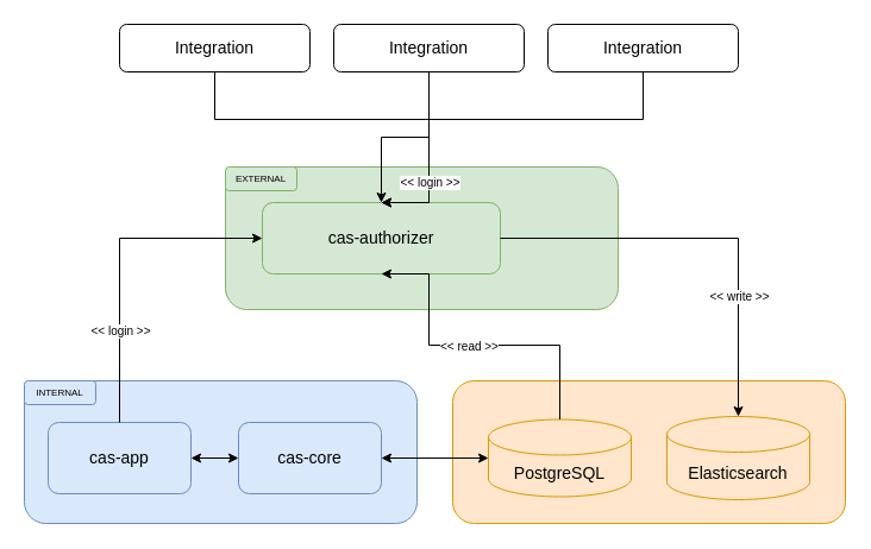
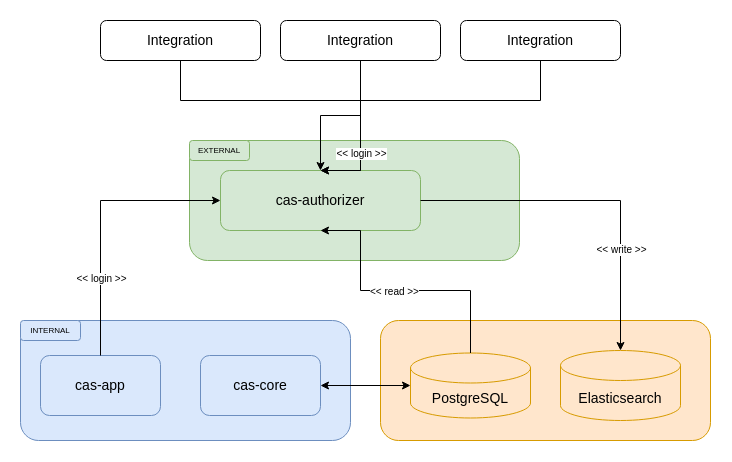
  <mxCell id="0" />
  <mxCell id="1" parent="0" />
  <mxCell id="2" value="" style="rounded=1;whiteSpace=wrap;html=1;fontSize=14;fillColor=#d5e8d4;strokeColor=#82b366;" parent="1" vertex="1"><mxGeometry x="189" y="140" width="330" height="120" as="geometry" /></mxCell>
  <mxCell id="3" value="" style="edgeStyle=orthogonalEdgeStyle;rounded=0;orthogonalLoop=1;jettySize=auto;html=1;fontSize=10;startArrow=classic;startFill=1;endArrow=none;endFill=0;exitX=0.5;exitY=0;exitDx=0;exitDy=0;" parent="1" source="12" target="15" edge="1"><mxGeometry relative="1" as="geometry"><mxPoint x="360" y="110" as="sourcePoint" /></mxGeometry></mxCell>
  <mxCell id="4" value="" style="rounded=1;whiteSpace=wrap;html=1;fontSize=14;fillColor=#ffe6cc;strokeColor=#d79b00;" parent="1" vertex="1"><mxGeometry x="380" y="320" width="330" height="120" as="geometry" /></mxCell>
  <mxCell id="5" value="" style="rounded=1;whiteSpace=wrap;html=1;fontSize=14;fillColor=#dae8fc;strokeColor=#6c8ebf;" parent="1" vertex="1"><mxGeometry x="20" y="320" width="330" height="120" as="geometry" /></mxCell>
- <mxCell id="6" value="" style="edgeStyle=orthogonalEdgeStyle;rounded=0;orthogonalLoop=1;jettySize=auto;html=1;fontSize=14;startArrow=classic;startFill=1;" parent="1" source="7" target="8" edge="1"><mxGeometry relative="1" as="geometry" /></mxCell>
  <mxCell id="7" value="cas-app" style="rounded=1;whiteSpace=wrap;html=1;fontSize=14;fillColor=#dae8fc;strokeColor=#6c8ebf;" parent="1" vertex="1"><mxGeometry x="40" y="355" width="120" height="60" as="geometry" /></mxCell>
  <mxCell id="8" value="cas-core" style="rounded=1;whiteSpace=wrap;html=1;fontSize=14;fillColor=#dae8fc;strokeColor=#6c8ebf;" parent="1" vertex="1"><mxGeometry x="200" y="355" width="120" height="60" as="geometry" /></mxCell>
  <mxCell id="9" value="" style="edgeStyle=orthogonalEdgeStyle;rounded=0;orthogonalLoop=1;jettySize=auto;html=1;fontSize=14;startArrow=classic;startFill=1;" parent="1" source="10" target="8" edge="1"><mxGeometry relative="1" as="geometry" /></mxCell>
  <mxCell id="10" value="PostgreSQL" style="shape=cylinder3;whiteSpace=wrap;html=1;boundedLbl=1;backgroundOutline=1;size=15;rounded=1;fontSize=14;fillColor=#ffe6cc;strokeColor=#d79b00;" parent="1" vertex="1"><mxGeometry x="410" y="352.5" width="120" height="65" as="geometry" /></mxCell>
  <mxCell id="11" value="Elasticsearch" style="shape=cylinder3;whiteSpace=wrap;html=1;boundedLbl=1;backgroundOutline=1;size=15;rounded=1;fontSize=14;fillColor=#ffe6cc;strokeColor=#d79b00;" parent="1" vertex="1"><mxGeometry x="560" y="350" width="120" height="70" as="geometry" /></mxCell>
  <mxCell id="12" value="cas-authorizer" style="rounded=1;whiteSpace=wrap;html=1;fontSize=14;fillColor=#d5e8d4;strokeColor=#82b366;" parent="1" vertex="1"><mxGeometry x="220" y="170" width="200" height="60" as="geometry" /></mxCell>
  <mxCell id="13" value="" style="edgeStyle=orthogonalEdgeStyle;rounded=0;orthogonalLoop=1;jettySize=auto;html=1;fontSize=10;startArrow=none;startFill=0;endArrow=classic;endFill=1;entryX=0.5;entryY=0;entryDx=0;entryDy=0;" parent="1" source="14" target="12" edge="1"><mxGeometry relative="1" as="geometry"><Array as="points"><mxPoint x="180" y="100" /><mxPoint x="360" y="100" /></Array></mxGeometry></mxCell>
  <mxCell id="14" value="Integration" style="rounded=1;whiteSpace=wrap;html=1;fontSize=14;" parent="1" vertex="1"><mxGeometry x="100" y="20" width="160" height="40" as="geometry" /></mxCell>
  <mxCell id="15" value="Integration" style="rounded=1;whiteSpace=wrap;html=1;fontSize=14;" parent="1" vertex="1"><mxGeometry x="280" y="20" width="160" height="40" as="geometry" /></mxCell>
  <mxCell id="16" value="" style="edgeStyle=orthogonalEdgeStyle;rounded=0;orthogonalLoop=1;jettySize=auto;html=1;fontSize=10;startArrow=none;startFill=0;endArrow=classic;endFill=1;entryX=0.5;entryY=0;entryDx=0;entryDy=0;" parent="1" source="18" target="12" edge="1"><mxGeometry relative="1" as="geometry"><Array as="points"><mxPoint x="540" y="100" /><mxPoint x="360" y="100" /></Array></mxGeometry></mxCell>
  <mxCell id="17" value="&amp;lt;&amp;lt; login &amp;gt;&amp;gt;" style="edgeLabel;html=1;align=center;verticalAlign=middle;resizable=0;points=[];fontSize=10;" parent="16" vertex="1" connectable="0"><mxGeometry x="0.574" y="-2" relative="1" as="geometry"><mxPoint x="2" y="12" as="offset" /></mxGeometry></mxCell>
  <mxCell id="18" value="Integration" style="rounded=1;whiteSpace=wrap;html=1;fontSize=14;" parent="1" vertex="1"><mxGeometry x="460" y="20" width="160" height="40" as="geometry" /></mxCell>
  <mxCell id="19" value="" style="edgeStyle=orthogonalEdgeStyle;rounded=0;orthogonalLoop=1;jettySize=auto;html=1;fontSize=10;startArrow=none;startFill=0;entryX=0.5;entryY=1;entryDx=0;entryDy=0;exitX=0.5;exitY=0;exitDx=0;exitDy=0;exitPerimeter=0;" parent="1" source="10" target="12" edge="1"><mxGeometry relative="1" as="geometry"><mxPoint x="500" y="300" as="sourcePoint" /><Array as="points"><mxPoint x="470" y="290" /><mxPoint x="360" y="290" /></Array></mxGeometry></mxCell>
  <mxCell id="20" value="&amp;lt;&amp;lt; read &amp;gt;&amp;gt;" style="edgeLabel;html=1;align=center;verticalAlign=middle;resizable=0;points=[];fontSize=10;" parent="19" vertex="1" connectable="0"><mxGeometry x="0.216" relative="1" as="geometry"><mxPoint x="27" as="offset" /></mxGeometry></mxCell>
  <mxCell id="21" value="" style="edgeStyle=orthogonalEdgeStyle;rounded=0;orthogonalLoop=1;jettySize=auto;html=1;fontSize=10;startArrow=none;startFill=0;endArrow=classic;endFill=1;entryX=0;entryY=0.5;entryDx=0;entryDy=0;exitX=0.5;exitY=0;exitDx=0;exitDy=0;" parent="1" source="7" target="12" edge="1"><mxGeometry relative="1" as="geometry"><mxPoint x="635" y="370" as="sourcePoint" /><mxPoint x="430" y="200" as="targetPoint" /></mxGeometry></mxCell>
  <mxCell id="22" value="&amp;lt;&amp;lt; login &amp;gt;&amp;gt;" style="edgeLabel;html=1;align=center;verticalAlign=middle;resizable=0;points=[];fontSize=10;" parent="21" vertex="1" connectable="0"><mxGeometry x="-0.203" y="-1" relative="1" as="geometry"><mxPoint x="-1" y="32" as="offset" /></mxGeometry></mxCell>
  <mxCell id="23" value="" style="edgeStyle=orthogonalEdgeStyle;rounded=0;orthogonalLoop=1;jettySize=auto;html=1;fontSize=10;startArrow=classic;startFill=1;endArrow=none;endFill=0;entryX=1;entryY=0.5;entryDx=0;entryDy=0;exitX=0.5;exitY=0;exitDx=0;exitDy=0;exitPerimeter=0;" parent="1" source="11" target="12" edge="1"><mxGeometry relative="1" as="geometry" /></mxCell>
  <mxCell id="24" value="&amp;lt;&amp;lt; write &amp;gt;&amp;gt;" style="edgeLabel;html=1;align=center;verticalAlign=middle;resizable=0;points=[];fontSize=10;" parent="23" vertex="1" connectable="0"><mxGeometry x="-0.387" y="-2" relative="1" as="geometry"><mxPoint x="-2" y="5" as="offset" /></mxGeometry></mxCell>
  <mxCell id="25" value="INTERNAL" style="rounded=1;whiteSpace=wrap;html=1;fontSize=8;fillColor=#dae8fc;strokeColor=#6c8ebf;" parent="1" vertex="1"><mxGeometry x="20" y="320" width="60" height="20" as="geometry" /></mxCell>
  <mxCell id="26" value="EXTERNAL" style="rounded=1;whiteSpace=wrap;html=1;fontSize=8;fillColor=#d5e8d4;strokeColor=#82b366;" parent="1" vertex="1"><mxGeometry x="189" y="140" width="60" height="20" as="geometry" /></mxCell>
